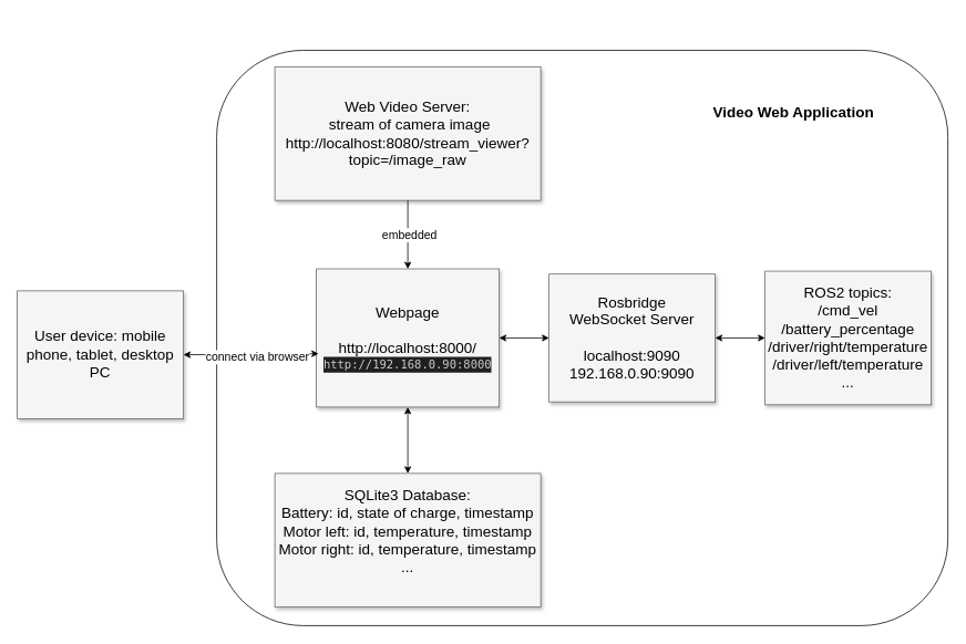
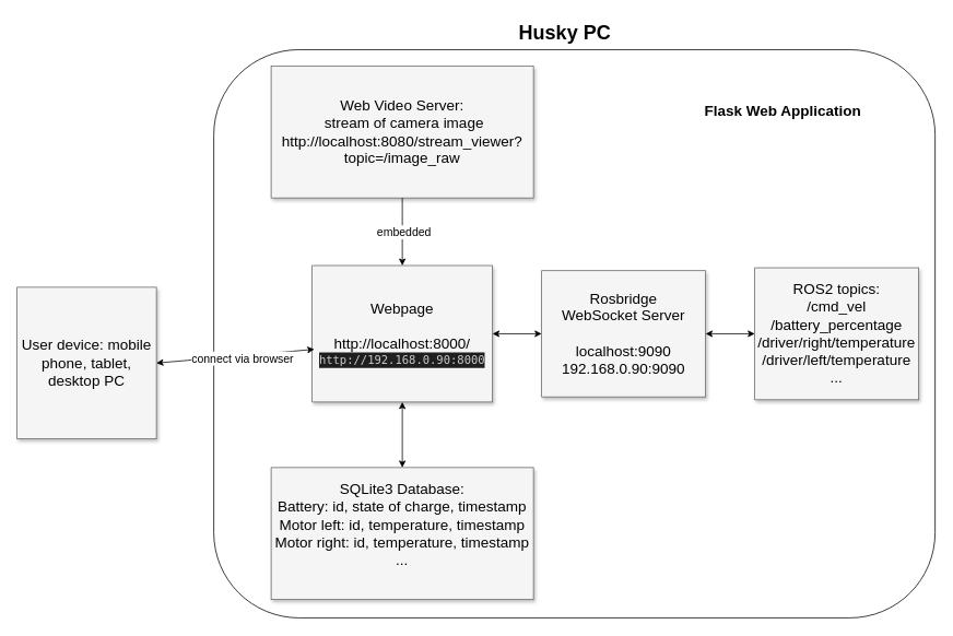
  <mxCell id="0" style=";html=1;" />
  <mxCell id="1" style=";html=1;" parent="0" />
  <mxCell id="2" style="edgeStyle=none;rounded=0;orthogonalLoop=1;jettySize=auto;html=1;exitX=0.5;exitY=1;exitDx=0;exitDy=0;entryX=0.5;entryY=0;entryDx=0;entryDy=0;strokeColor=default;align=center;verticalAlign=middle;fontFamily=Helvetica;fontSize=11;fontColor=default;labelBackgroundColor=default;startArrow=classic;endArrow=classic;" edge="1" parent="1" source="4" target="11"><mxGeometry relative="1" as="geometry" /></mxCell>
  <mxCell id="3" style="edgeStyle=none;rounded=0;orthogonalLoop=1;jettySize=auto;html=1;exitX=1;exitY=0.5;exitDx=0;exitDy=0;entryX=0;entryY=0.5;entryDx=0;entryDy=0;strokeColor=default;align=center;verticalAlign=middle;fontFamily=Helvetica;fontSize=11;fontColor=default;labelBackgroundColor=default;startArrow=classic;endArrow=classic;" edge="1" parent="1" source="4" target="5"><mxGeometry relative="1" as="geometry" /></mxCell>
  <mxCell id="4" value="Webpage&lt;br&gt;&lt;div&gt;&lt;br&gt;&lt;/div&gt;&lt;div&gt;http://localhost:8000/&lt;br&gt;&lt;div style=&quot;color: #cccccc;background-color: #1f1f1f;font-family: 'Droid Sans Mono', 'monospace', monospace;font-weight: normal;font-size: 14px;line-height: 19px;white-space: pre;&quot;&gt;&lt;div&gt;&lt;span style=&quot;color: #cccccc;&quot;&gt;http://192.168.0.90:8000&lt;/span&gt;&lt;/div&gt;&lt;/div&gt;&lt;/div&gt;" style="whiteSpace=wrap;html=1;shadow=1;fontSize=18;fillColor=#f5f5f5;strokeColor=#666666;" parent="1" vertex="1"><mxGeometry x="380" y="323.5" width="220" height="166.5" as="geometry" /></mxCell>
  <mxCell id="5" value="Rosbridge&lt;br&gt;WebSocket Server&lt;div&gt;&lt;br&gt;&lt;/div&gt;localhost:9090&lt;br&gt;192.168.0.90:9090" style="whiteSpace=wrap;html=1;shadow=1;fontSize=18;fillColor=#f5f5f5;strokeColor=#666666;" parent="1" vertex="1"><mxGeometry x="660" y="329.75" width="200" height="154" as="geometry" /></mxCell>
+ <mxCell id="6" value="Husky PC" style="text;strokeColor=none;fillColor=none;html=1;fontSize=24;fontStyle=1;verticalAlign=middle;align=center;" vertex="1" parent="1"><mxGeometry x="637.5" y="20" width="100" height="40" as="geometry" /></mxCell>
  <mxCell id="7" style="edgeStyle=none;rounded=0;orthogonalLoop=1;jettySize=auto;html=1;entryX=1;entryY=0.5;entryDx=0;entryDy=0;strokeColor=default;align=center;verticalAlign=middle;fontFamily=Helvetica;fontSize=11;fontColor=default;labelBackgroundColor=default;startArrow=classic;endArrow=classic;" edge="1" parent="1" source="8" target="5"><mxGeometry relative="1" as="geometry" /></mxCell>
  <mxCell id="8" value="ROS2 topics: &lt;br&gt;/cmd_vel&lt;br&gt;/battery_percentage&lt;br&gt;/driver/right/temperature&lt;br&gt;/driver/left/temperature&lt;br&gt;..." style="whiteSpace=wrap;html=1;shadow=1;fontSize=18;fillColor=#f5f5f5;strokeColor=#666666;" vertex="1" parent="1"><mxGeometry x="920" y="326.25" width="200" height="161" as="geometry" /></mxCell>
  <mxCell id="9" value="" style="rounded=1;whiteSpace=wrap;html=1;fontFamily=Helvetica;fontSize=11;fontColor=default;labelBackgroundColor=default;fillColor=none;" vertex="1" parent="1"><mxGeometry x="260" y="60.13" width="880" height="693.25" as="geometry" /></mxCell>
- <mxCell id="10" value="&lt;div style=&quot;font-size: 18px;&quot;&gt;Video Web Application&lt;/div&gt;" style="text;strokeColor=none;fillColor=none;html=1;fontSize=11;fontStyle=1;verticalAlign=middle;align=center;fontFamily=Helvetica;fontColor=default;labelBackgroundColor=default;" vertex="1" parent="1"><mxGeometry x="830" y="50" width="247.5" height="170" as="geometry" /></mxCell>
+ <mxCell id="10" value="&lt;div style=&quot;font-size: 18px;&quot;&gt;Flask Web Application&lt;/div&gt;" style="text;strokeColor=none;fillColor=none;html=1;fontSize=11;fontStyle=1;verticalAlign=middle;align=center;fontFamily=Helvetica;fontColor=default;labelBackgroundColor=default;" vertex="1" parent="1"><mxGeometry x="830" y="50" width="247.5" height="170" as="geometry" /></mxCell>
  <mxCell id="11" value="SQLite3 Database:&lt;br&gt;Battery: id, state of charge, timestamp&lt;br&gt;Motor left: id, temperature, timestamp&lt;br&gt;Motor right: id, temperature, timestamp&lt;br&gt;...&lt;br&gt;&lt;div&gt;&lt;br&gt;&lt;/div&gt;" style="whiteSpace=wrap;html=1;shadow=1;fontSize=18;fillColor=#f5f5f5;strokeColor=#666666;" vertex="1" parent="1"><mxGeometry x="330" y="570" width="320" height="161" as="geometry" /></mxCell>
  <mxCell id="12" value="Web Video Server:&lt;div&gt;&amp;nbsp;stream of camera image&lt;br&gt;http://localhost:8080/stream_viewer?topic=/image_raw&lt;br&gt;&lt;/div&gt;" style="whiteSpace=wrap;html=1;shadow=1;fontSize=18;fillColor=#f5f5f5;strokeColor=#666666;" vertex="1" parent="1"><mxGeometry x="330" y="80" width="320" height="161" as="geometry" /></mxCell>
- <mxCell id="13" value="User device: mobile phone, tablet, desktop PC" style="whiteSpace=wrap;html=1;shadow=1;fontSize=18;fillColor=#f5f5f5;strokeColor=#666666;" vertex="1" parent="1"><mxGeometry x="20" y="350" width="200" height="154" as="geometry" /></mxCell>
+ <mxCell id="13" value="User device: mobile phone, tablet, desktop PC" style="whiteSpace=wrap;html=1;shadow=1;fontSize=18;fillColor=#f5f5f5;strokeColor=#666666;" vertex="1" parent="1"><mxGeometry x="20" y="350" width="170" height="185" as="geometry" /></mxCell>
  <mxCell id="14" style="edgeStyle=none;rounded=0;orthogonalLoop=1;jettySize=auto;html=1;exitX=1;exitY=0.5;exitDx=0;exitDy=0;entryX=0.012;entryY=0.614;entryDx=0;entryDy=0;entryPerimeter=0;strokeColor=default;align=center;verticalAlign=middle;fontFamily=Helvetica;fontSize=11;fontColor=default;labelBackgroundColor=default;startArrow=classic;endArrow=classic;" edge="1" parent="1" source="13" target="4"><mxGeometry relative="1" as="geometry" /></mxCell>
  <mxCell id="15" value="Text" style="edgeLabel;html=1;align=center;verticalAlign=middle;resizable=0;points=[];fontFamily=Helvetica;fontSize=11;fontColor=default;labelBackgroundColor=default;" vertex="1" connectable="0" parent="14"><mxGeometry x="0.022" y="-2" relative="1" as="geometry"><mxPoint x="1" as="offset" /></mxGeometry></mxCell>
  <mxCell id="16" value="&lt;font style=&quot;font-size: 14px;&quot;&gt;connect via browser&lt;/font&gt;" style="edgeLabel;html=1;align=center;verticalAlign=middle;resizable=0;points=[];fontFamily=Helvetica;fontSize=11;fontColor=default;labelBackgroundColor=default;" vertex="1" connectable="0" parent="14"><mxGeometry x="0.072" y="-3" relative="1" as="geometry"><mxPoint x="1" as="offset" /></mxGeometry></mxCell>
  <mxCell id="17" value="" style="endArrow=classic;html=1;rounded=0;strokeColor=default;align=center;verticalAlign=middle;fontFamily=Helvetica;fontSize=11;fontColor=default;labelBackgroundColor=default;anchorPointDirection=0;entryX=0.5;entryY=0;entryDx=0;entryDy=0;exitX=0.5;exitY=1;exitDx=0;exitDy=0;" edge="1" parent="1" source="12" target="4"><mxGeometry width="50" height="50" relative="1" as="geometry"><mxPoint x="410" y="200" as="sourcePoint" /><mxPoint x="480" y="280" as="targetPoint" /></mxGeometry></mxCell>
  <mxCell id="18" value="embedded" style="edgeLabel;html=1;align=center;verticalAlign=middle;resizable=0;points=[];fontFamily=Helvetica;fontSize=14;fontColor=default;labelBackgroundColor=default;" vertex="1" connectable="0" parent="17"><mxGeometry x="0.018" y="1" relative="1" as="geometry"><mxPoint y="-1" as="offset" /></mxGeometry></mxCell>
